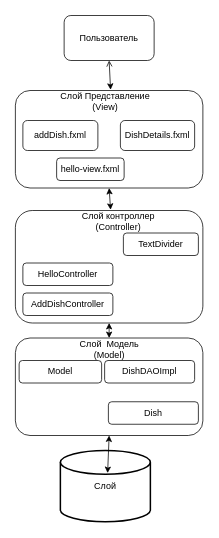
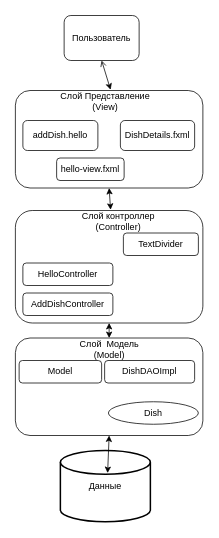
  <mxCell id="0" />
  <mxCell id="1" parent="0" />
  <mxCell id="2" value="" style="rounded=1;whiteSpace=wrap;html=1;" vertex="1" parent="1"><mxGeometry x="20" y="280" width="250" height="150" as="geometry" /></mxCell>
  <mxCell id="3" value="" style="rounded=1;whiteSpace=wrap;html=1;" vertex="1" parent="1"><mxGeometry x="20" y="120" width="250" height="130" as="geometry" /></mxCell>
  <mxCell id="4" value="" style="rounded=1;whiteSpace=wrap;html=1;" vertex="1" parent="1"><mxGeometry x="20" y="450" width="250" height="130" as="geometry" /></mxCell>
- <mxCell id="5" value="Пользователь" style="rounded=1;whiteSpace=wrap;html=1;" vertex="1" parent="1"><mxGeometry x="85" y="20" width="120" height="60" as="geometry" /></mxCell>
- <mxCell id="6" value="Слой" style="strokeWidth=2;html=1;shape=mxgraph.flowchart.database;whiteSpace=wrap;" vertex="1" parent="1"><mxGeometry x="80" y="600" width="120" height="95" as="geometry" /></mxCell>
+ <mxCell id="5" value="Пользователь" style="rounded=1;whiteSpace=wrap;html=1;" vertex="1" parent="1"><mxGeometry x="85" y="20" width="100" height="60" as="geometry" /></mxCell>
+ <mxCell id="6" value="Данные" style="strokeWidth=2;html=1;shape=mxgraph.flowchart.database;whiteSpace=wrap;" vertex="1" parent="1"><mxGeometry x="80" y="600" width="120" height="95" as="geometry" /></mxCell>
  <mxCell id="7" value="Слой&amp;nbsp;Представление (View)" style="text;html=1;align=center;verticalAlign=middle;whiteSpace=wrap;rounded=0;" vertex="1" parent="1"><mxGeometry x="80" y="120" width="120" height="30" as="geometry" /></mxCell>
- <mxCell id="8" value="addDish.fxml" style="rounded=1;whiteSpace=wrap;html=1;" vertex="1" parent="1"><mxGeometry x="30" y="160" width="100" height="40" as="geometry" /></mxCell>
+ <mxCell id="8" value="addDish.hello" style="rounded=1;whiteSpace=wrap;html=1;" vertex="1" parent="1"><mxGeometry x="30" y="160" width="100" height="40" as="geometry" /></mxCell>
  <mxCell id="9" value="DishDetails.fxml" style="rounded=1;whiteSpace=wrap;html=1;" vertex="1" parent="1"><mxGeometry x="160" y="160" width="99" height="40" as="geometry" /></mxCell>
  <mxCell id="10" value="hello-view.fxml" style="rounded=1;whiteSpace=wrap;html=1;" vertex="1" parent="1"><mxGeometry x="75" y="210" width="90" height="30" as="geometry" /></mxCell>
  <mxCell id="11" value="Слой контроллер (Controller)" style="text;html=1;align=center;verticalAlign=middle;whiteSpace=wrap;rounded=0;" vertex="1" parent="1"><mxGeometry x="90" y="280" width="135" height="30" as="geometry" /></mxCell>
  <mxCell id="12" value="Слой&amp;nbsp; Модель (Model)" style="text;html=1;align=center;verticalAlign=middle;whiteSpace=wrap;rounded=0;" vertex="1" parent="1"><mxGeometry x="94.5" y="450" width="101" height="30" as="geometry" /></mxCell>
  <mxCell id="13" value="HelloController" style="rounded=1;whiteSpace=wrap;html=1;" vertex="1" parent="1"><mxGeometry x="30" y="350" width="120" height="30" as="geometry" /></mxCell>
  <mxCell id="14" value="AddDishController" style="rounded=1;whiteSpace=wrap;html=1;" vertex="1" parent="1"><mxGeometry x="30" y="390" width="120" height="30" as="geometry" /></mxCell>
  <mxCell id="15" value="TextDivider" style="rounded=1;whiteSpace=wrap;html=1;" vertex="1" parent="1"><mxGeometry x="164" y="310" width="100" height="30" as="geometry" /></mxCell>
  <mxCell id="16" value="Model" style="rounded=1;whiteSpace=wrap;html=1;" vertex="1" parent="1"><mxGeometry x="25" y="480" width="110" height="30" as="geometry" /></mxCell>
  <mxCell id="17" value="DishDAOImpl" style="rounded=1;whiteSpace=wrap;html=1;" vertex="1" parent="1"><mxGeometry x="139" y="480" width="120" height="30" as="geometry" /></mxCell>
- <mxCell id="18" value="Dish" style="rounded=1;whiteSpace=wrap;html=1;" vertex="1" parent="1"><mxGeometry x="144" y="535" width="120" height="30" as="geometry" /></mxCell>
+ <mxCell id="18" value="Dish" style="ellipse;whiteSpace=wrap;html=1;" vertex="1" parent="1"><mxGeometry x="144" y="535" width="120" height="30" as="geometry" /></mxCell>
  <mxCell id="19" value="" style="endArrow=classic;startArrow=classic;html=1;rounded=0;entryX=0.5;entryY=1;entryDx=0;entryDy=0;exitX=0.525;exitY=0.316;exitDx=0;exitDy=0;exitPerimeter=0;" edge="1" parent="1" source="6" target="4"><mxGeometry width="50" height="50" relative="1" as="geometry"><mxPoint x="130" y="600" as="sourcePoint" /><mxPoint x="180" y="550" as="targetPoint" /></mxGeometry></mxCell>
  <mxCell id="20" value="" style="endArrow=classic;startArrow=classic;html=1;rounded=0;entryX=0.5;entryY=1;entryDx=0;entryDy=0;exitX=0.5;exitY=0;exitDx=0;exitDy=0;" edge="1" parent="1" source="12" target="2"><mxGeometry width="50" height="50" relative="1" as="geometry"><mxPoint x="140" y="450" as="sourcePoint" /><mxPoint x="190" y="400" as="targetPoint" /></mxGeometry></mxCell>
  <mxCell id="21" value="" style="endArrow=classic;startArrow=classic;html=1;rounded=0;exitX=0.422;exitY=-0.033;exitDx=0;exitDy=0;exitPerimeter=0;entryX=0.5;entryY=1;entryDx=0;entryDy=0;" edge="1" parent="1" source="11" target="3"><mxGeometry width="50" height="50" relative="1" as="geometry"><mxPoint x="120" y="300" as="sourcePoint" /><mxPoint x="170" y="250" as="targetPoint" /></mxGeometry></mxCell>
  <mxCell id="22" value="" style="endArrow=open;startArrow=classic;html=1;rounded=0;entryX=0.5;entryY=1;entryDx=0;entryDy=0;exitX=0.558;exitY=-0.033;exitDx=0;exitDy=0;exitPerimeter=0;" edge="1" parent="1" source="7" target="5"><mxGeometry width="50" height="50" relative="1" as="geometry"><mxPoint x="110" y="130" as="sourcePoint" /><mxPoint x="160" y="80" as="targetPoint" /></mxGeometry></mxCell>
